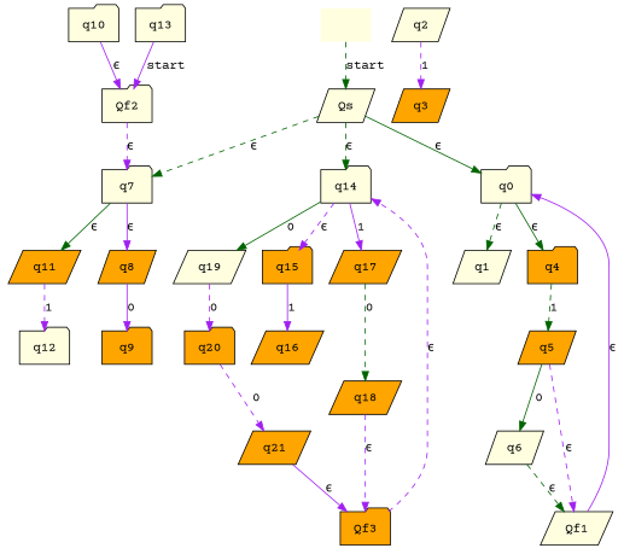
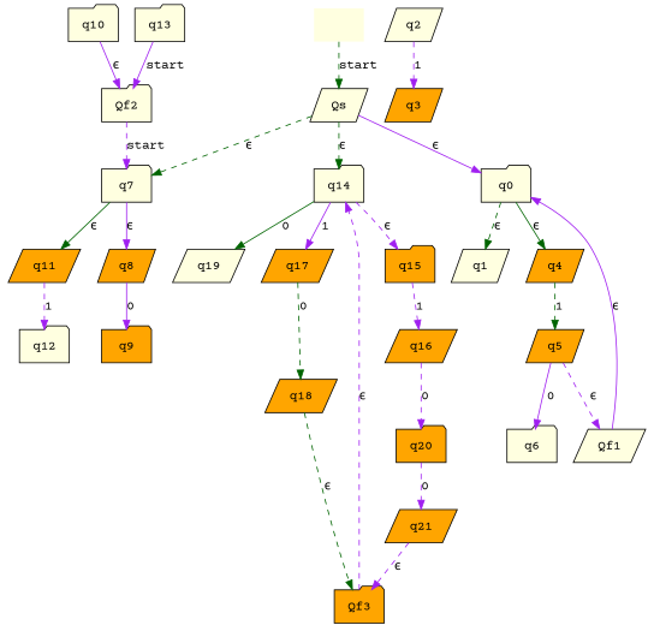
  digraph {
    fontname="Courier Prime"
    node [fillcolor=lightyellow fontname="Courier Prime" shape=parallelogram style=filled]
    edge [color=purple fontname="Courier Prime" style=dashed]
    "" [shape=none]
    Qs
    q0 [shape=folder]
    q7 [shape=folder]
    q14 [shape=folder]
    q1
-   q4 [fillcolor=orange shape=folder]
+   q4 [fillcolor=orange]
    q8 [fillcolor=orange]
    q11 [fillcolor=orange]
    q15 [fillcolor=orange shape=folder]
    q17 [fillcolor=orange]
    q19
    q5 [fillcolor=orange]
    q3 [fillcolor=orange]
    q2
    Qf1
-   q6
+   q6 [shape=folder]
    q9 [fillcolor=orange shape=folder]
    q12 [shape=folder]
    q10 [shape=folder]
    Qf2 [shape=folder]
    q13 [shape=folder]
    q16 [fillcolor=orange]
    q18 [fillcolor=orange]
    q20 [fillcolor=orange shape=folder]
    Qf3 [fillcolor=orange shape=folder]
    q21 [fillcolor=orange]
    "" -> Qs [color=darkgreen label=start]
-   Qs -> q0 [color=darkgreen label="ϵ" style=solid]
+   Qs -> q0 [label="ϵ" style=solid]
    Qs -> q7 [color=darkgreen label="ϵ"]
    Qs -> q14 [color=darkgreen label="ϵ"]
    q0 -> q1 [color=darkgreen label="ϵ"]
    q0 -> q4 [color=darkgreen label="ϵ" style=solid]
    q7 -> q8 [label="ϵ" style=solid]
    q7 -> q11 [color=darkgreen label="ϵ" style=solid]
    q14 -> q15 [label="ϵ"]
    q14 -> q17 [label=1 style=solid]
    q14 -> q19 [color=darkgreen label=0 style=solid]
    q4 -> q5 [color=darkgreen label=1]
    q8 -> q9 [label=0 style=solid]
    q11 -> q12 [label=1]
-   q15 -> q16 [label=1 style=solid]
+   q15 -> q16 [label=1]
    q17 -> q18 [color=darkgreen label=0]
-   q19 -> q20 [label=0]
+   q16 -> q20 [label=0]
    q5 -> Qf1 [label="ϵ"]
-   q5 -> q6 [color=darkgreen label=0 style=solid]
+   q5 -> q6 [label=0 style=solid]
    q2 -> q3 [label=1]
    Qf1 -> q0 [label="ϵ" style=solid]
-   q6 -> Qf1 [color=darkgreen label="ϵ"]
    q10 -> Qf2 [label="ϵ" style=solid]
-   Qf2 -> q7 [label="ϵ"]
+   Qf2 -> q7 [label=start]
    q13 -> Qf2 [label=start style=solid]
-   q18 -> Qf3 [label="ϵ"]
+   q18 -> Qf3 [color=darkgreen label="ϵ"]
    q20 -> q21 [label=0]
    Qf3 -> q14 [label="ϵ"]
-   q21 -> Qf3 [label="ϵ" style=solid]
+   q21 -> Qf3 [label="ϵ"]
  }
